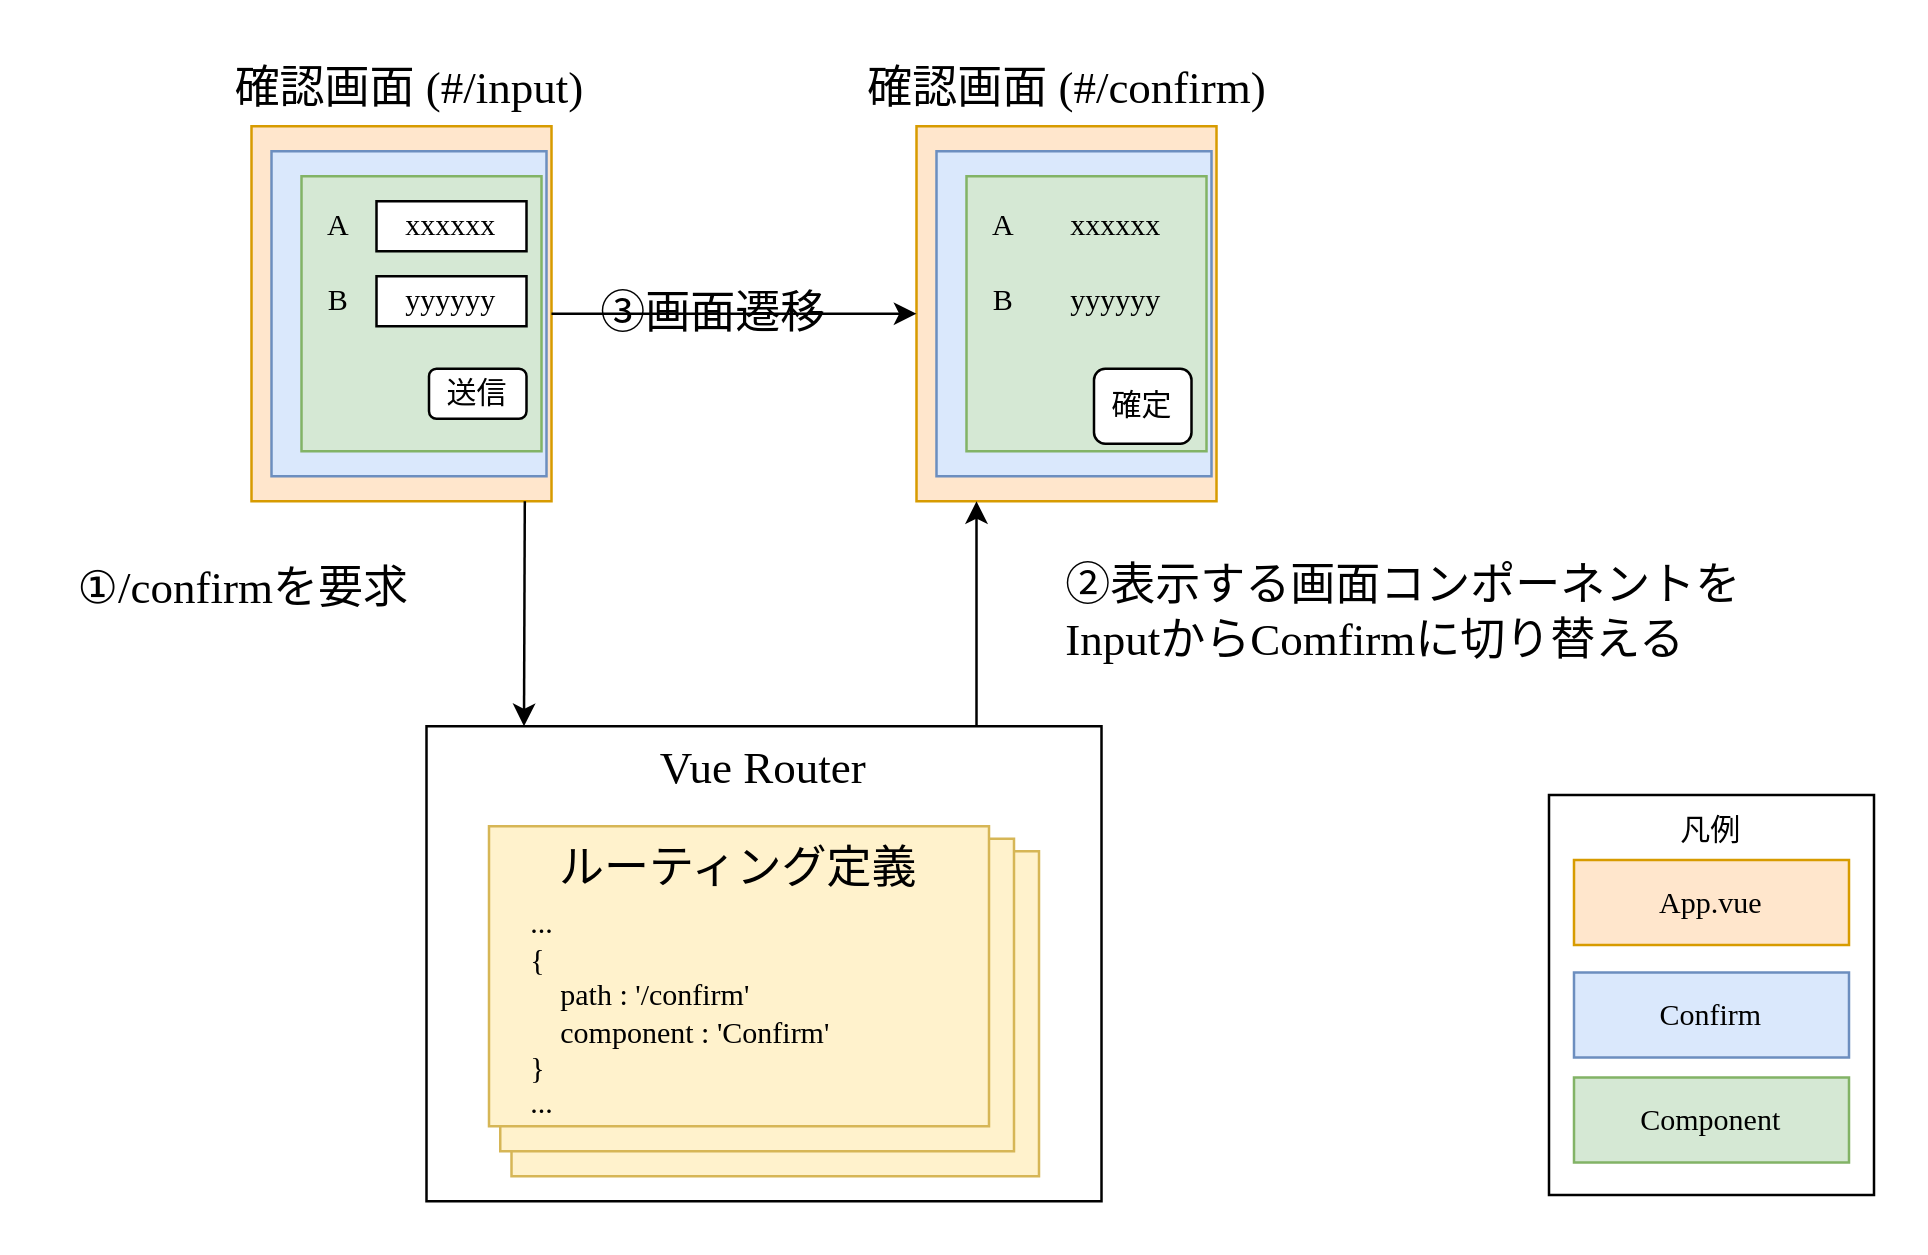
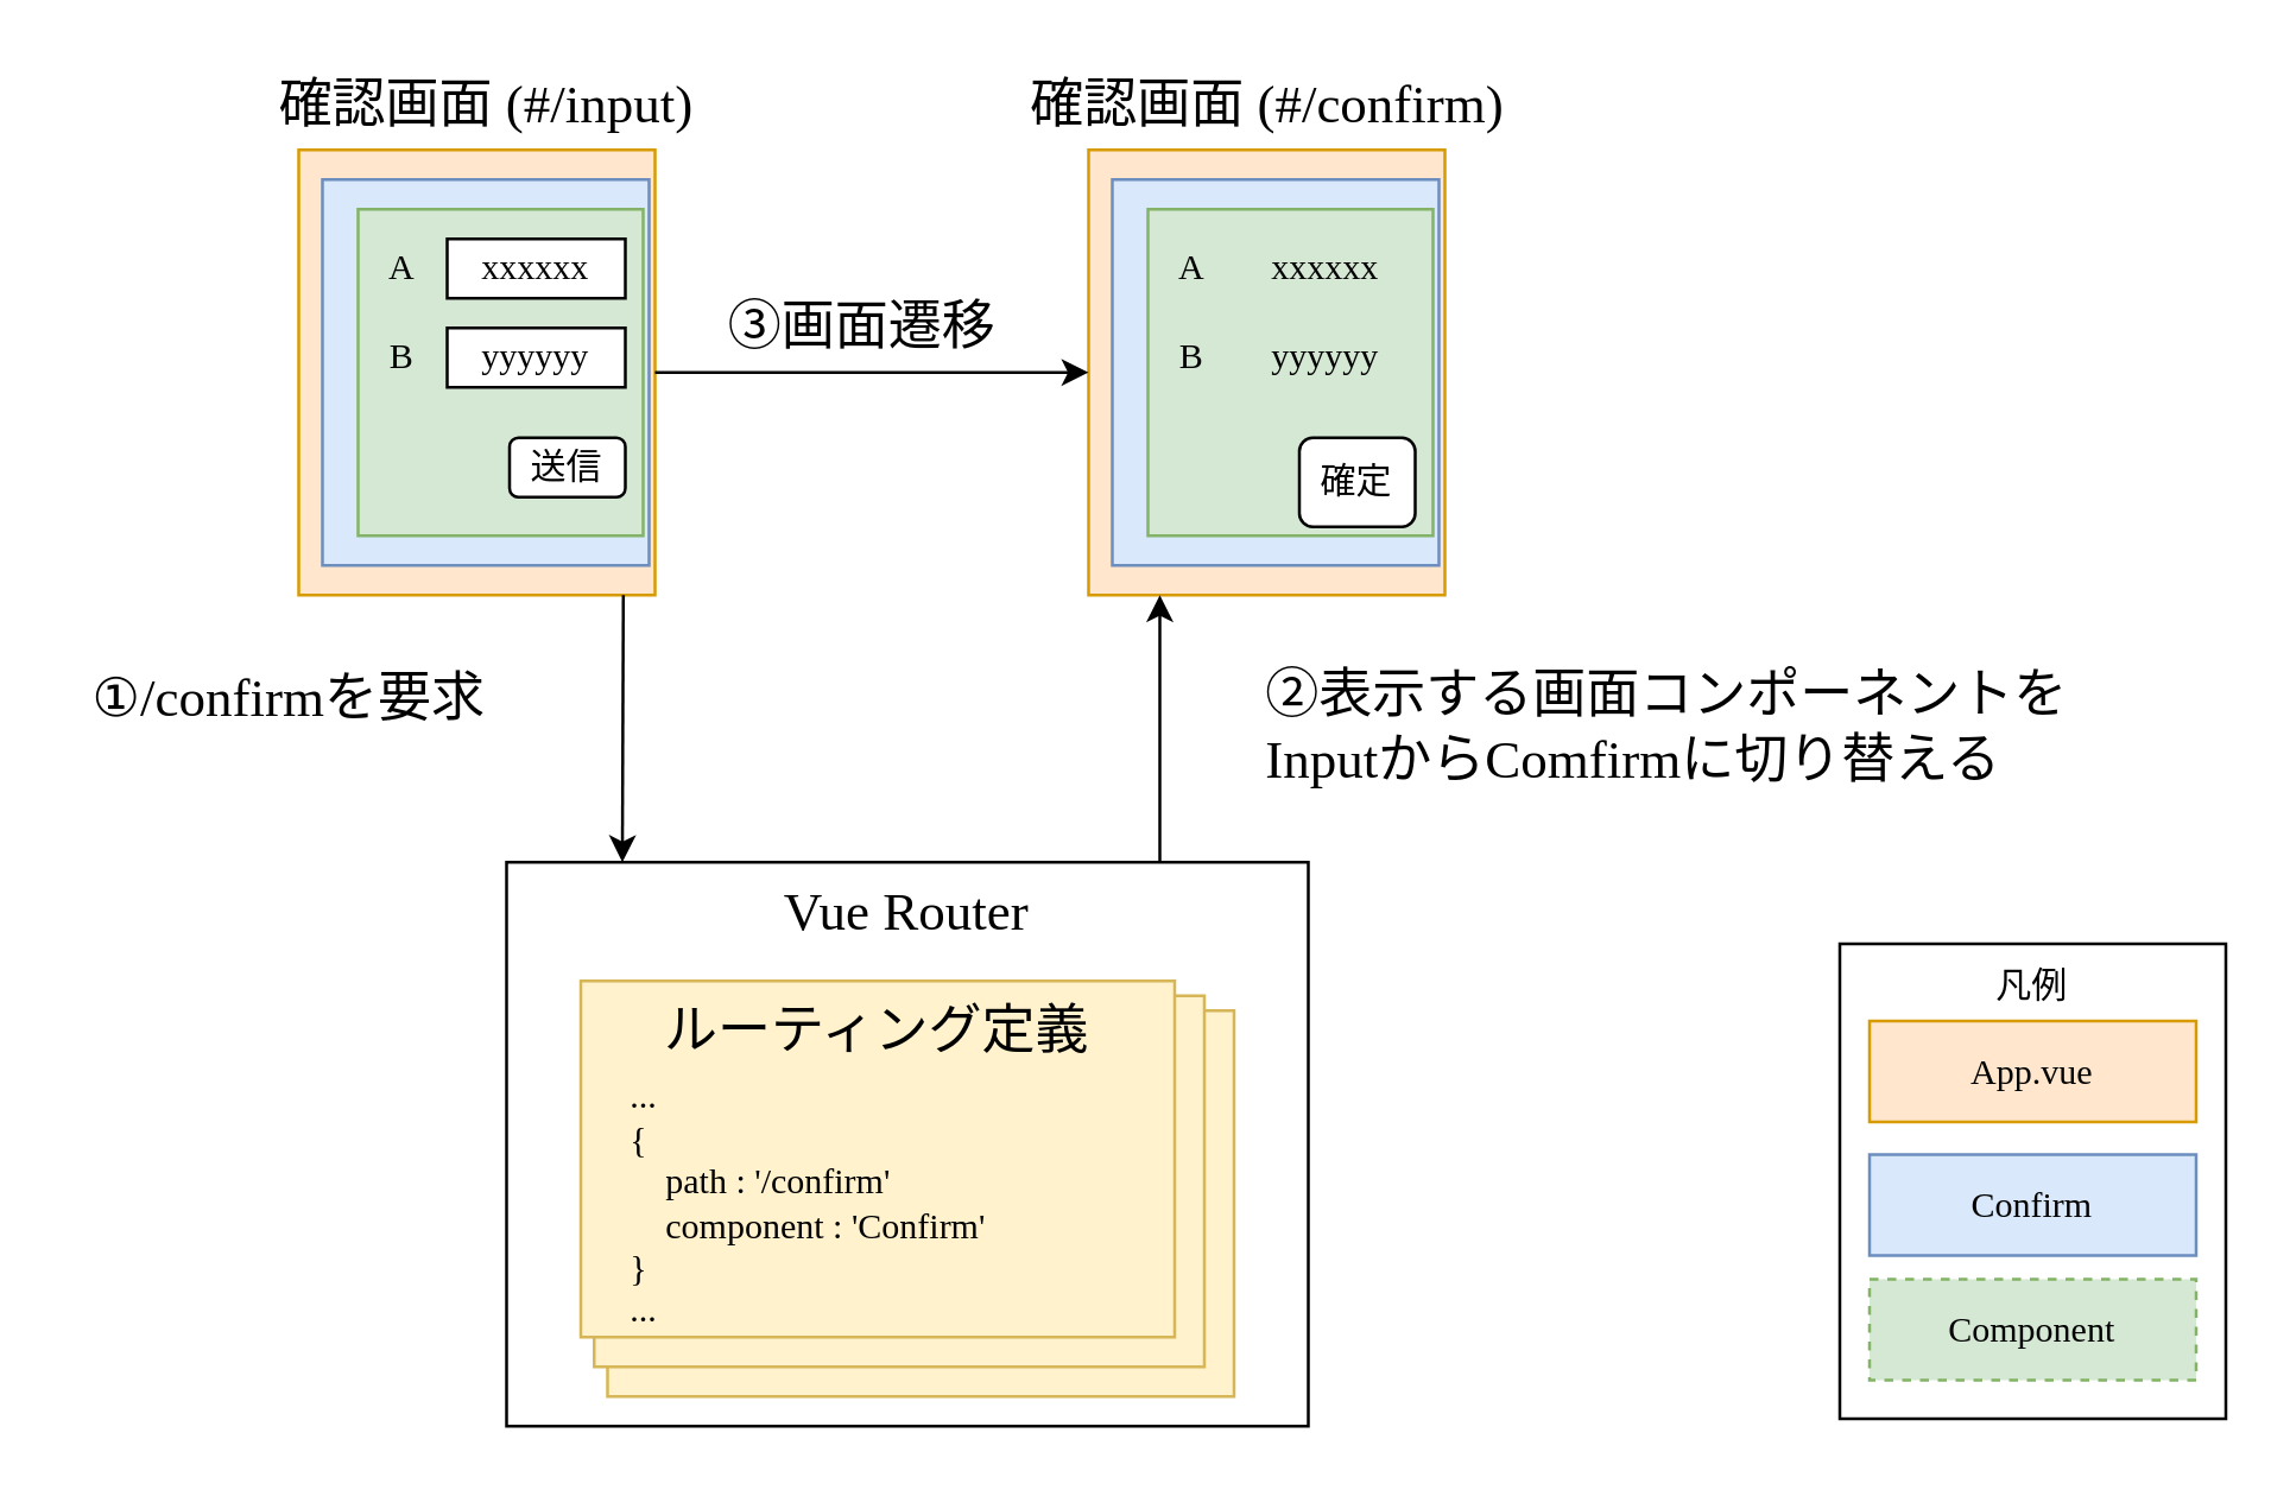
  <mxCell id="0" />
  <mxCell id="1" parent="0" />
  <mxCell id="2" value="ルーティング定義" style="rounded=0;whiteSpace=wrap;html=1;fillColor=#fff2cc;align=center;verticalAlign=top;strokeColor=#d6b656;fontFamily=Noto Sans JP;fontSource=https%3A%2F%2Ffonts.googleapis.com%2Fcss%3Ffamily%3DNoto%2BSans%2BJP;" parent="1" vertex="1"><mxGeometry x="204" y="340" width="211" height="130" as="geometry" /></mxCell>
  <mxCell id="3" value="ルーティング定義" style="rounded=0;whiteSpace=wrap;html=1;fillColor=#fff2cc;align=center;verticalAlign=top;strokeColor=#d6b656;fontFamily=Noto Sans JP;fontSource=https%3A%2F%2Ffonts.googleapis.com%2Fcss%3Ffamily%3DNoto%2BSans%2BJP;" parent="1" vertex="1"><mxGeometry x="199.5" y="335" width="205.5" height="125" as="geometry" /></mxCell>
  <mxCell id="4" value="凡例" style="rounded=0;whiteSpace=wrap;html=1;verticalAlign=top;fontFamily=Noto Sans JP;fontSource=https%3A%2F%2Ffonts.googleapis.com%2Fcss%3Ffamily%3DNoto%2BSans%2BJP;" parent="1" vertex="1"><mxGeometry x="619" y="317.5" width="130" height="160" as="geometry" /></mxCell>
  <mxCell id="5" value="App.vue" style="rounded=0;whiteSpace=wrap;html=1;fillColor=#ffe6cc;strokeColor=#d79b00;fontFamily=Noto Sans JP;fontSource=https%3A%2F%2Ffonts.googleapis.com%2Fcss%3Ffamily%3DNoto%2BSans%2BJP;" parent="1" vertex="1"><mxGeometry x="629" y="343.5" width="110" height="34" as="geometry" /></mxCell>
  <mxCell id="6" value="Confirm" style="rounded=0;whiteSpace=wrap;html=1;fillColor=#dae8fc;strokeColor=#6c8ebf;fontFamily=Noto Sans JP;fontSource=https%3A%2F%2Ffonts.googleapis.com%2Fcss%3Ffamily%3DNoto%2BSans%2BJP;" parent="1" vertex="1"><mxGeometry x="629" y="388.5" width="110" height="34" as="geometry" /></mxCell>
- <mxCell id="7" value="Component" style="rounded=0;whiteSpace=wrap;html=1;fillColor=#d5e8d4;strokeColor=#82b366;fontFamily=Noto Sans JP;fontSource=https%3A%2F%2Ffonts.googleapis.com%2Fcss%3Ffamily%3DNoto%2BSans%2BJP;" parent="1" vertex="1"><mxGeometry x="629" y="430.5" width="110" height="34" as="geometry" /></mxCell>
+ <mxCell id="7" value="Component" style="rounded=0;whiteSpace=wrap;html=1;fillColor=#d5e8d4;strokeColor=#82b366;fontFamily=Noto Sans JP;fontSource=https%3A%2F%2Ffonts.googleapis.com%2Fcss%3Ffamily%3DNoto%2BSans%2BJP;dashed=1;" parent="1" vertex="1"><mxGeometry x="629" y="430.5" width="110" height="34" as="geometry" /></mxCell>
  <mxCell id="8" value="" style="rounded=0;whiteSpace=wrap;html=1;fillColor=#ffe6cc;strokeColor=#d79b00;fontFamily=Noto Sans JP;fontSource=https%3A%2F%2Ffonts.googleapis.com%2Fcss%3Ffamily%3DNoto%2BSans%2BJP;" parent="1" vertex="1"><mxGeometry x="100" y="50" width="120" height="150" as="geometry" /></mxCell>
  <mxCell id="9" value="" style="rounded=0;whiteSpace=wrap;html=1;fillColor=#dae8fc;strokeColor=#6c8ebf;fontFamily=Noto Sans JP;fontSource=https%3A%2F%2Ffonts.googleapis.com%2Fcss%3Ffamily%3DNoto%2BSans%2BJP;" parent="1" vertex="1"><mxGeometry x="108" y="60" width="110" height="130" as="geometry" /></mxCell>
  <mxCell id="10" value="" style="rounded=0;whiteSpace=wrap;html=1;fillColor=#d5e8d4;strokeColor=#82b366;fontFamily=Noto Sans JP;fontSource=https%3A%2F%2Ffonts.googleapis.com%2Fcss%3Ffamily%3DNoto%2BSans%2BJP;" parent="1" vertex="1"><mxGeometry x="120" y="70" width="96" height="110" as="geometry" /></mxCell>
  <mxCell id="11" value="xxxxxx" style="rounded=0;whiteSpace=wrap;html=1;fontFamily=Noto Sans JP;fontSource=https%3A%2F%2Ffonts.googleapis.com%2Fcss%3Ffamily%3DNoto%2BSans%2BJP;" parent="1" vertex="1"><mxGeometry x="150" y="80" width="60" height="20" as="geometry" /></mxCell>
  <mxCell id="12" value="A" style="text;html=1;strokeColor=none;fillColor=none;align=center;verticalAlign=middle;whiteSpace=wrap;rounded=0;fontFamily=Noto Sans JP;fontSource=https%3A%2F%2Ffonts.googleapis.com%2Fcss%3Ffamily%3DNoto%2BSans%2BJP;" parent="1" vertex="1"><mxGeometry x="125" y="80" width="20" height="20" as="geometry" /></mxCell>
  <mxCell id="13" value="yyyyyy" style="rounded=0;whiteSpace=wrap;html=1;fontFamily=Noto Sans JP;fontSource=https%3A%2F%2Ffonts.googleapis.com%2Fcss%3Ffamily%3DNoto%2BSans%2BJP;" parent="1" vertex="1"><mxGeometry x="150" y="110" width="60" height="20" as="geometry" /></mxCell>
  <mxCell id="14" value="B" style="text;html=1;strokeColor=none;fillColor=none;align=center;verticalAlign=middle;whiteSpace=wrap;rounded=0;fontFamily=Noto Sans JP;fontSource=https%3A%2F%2Ffonts.googleapis.com%2Fcss%3Ffamily%3DNoto%2BSans%2BJP;" parent="1" vertex="1"><mxGeometry x="125" y="110" width="20" height="20" as="geometry" /></mxCell>
  <mxCell id="15" value="送信" style="rounded=1;whiteSpace=wrap;html=1;fontFamily=Noto Sans JP;fontSource=https%3A%2F%2Ffonts.googleapis.com%2Fcss%3Ffamily%3DNoto%2BSans%2BJP;" parent="1" vertex="1"><mxGeometry x="171" y="147" width="39" height="20" as="geometry" /></mxCell>
  <mxCell id="16" value="" style="rounded=0;whiteSpace=wrap;html=1;fillColor=#ffe6cc;strokeColor=#d79b00;fontFamily=Noto Sans JP;fontSource=https%3A%2F%2Ffonts.googleapis.com%2Fcss%3Ffamily%3DNoto%2BSans%2BJP;" parent="1" vertex="1"><mxGeometry x="366" y="50" width="120" height="150" as="geometry" /></mxCell>
  <mxCell id="17" value="" style="rounded=0;whiteSpace=wrap;html=1;fillColor=#dae8fc;strokeColor=#6c8ebf;fontFamily=Noto Sans JP;fontSource=https%3A%2F%2Ffonts.googleapis.com%2Fcss%3Ffamily%3DNoto%2BSans%2BJP;" parent="1" vertex="1"><mxGeometry x="374" y="60" width="110" height="130" as="geometry" /></mxCell>
  <mxCell id="18" value="" style="rounded=0;whiteSpace=wrap;html=1;fillColor=#d5e8d4;strokeColor=#82b366;fontFamily=Noto Sans JP;fontSource=https%3A%2F%2Ffonts.googleapis.com%2Fcss%3Ffamily%3DNoto%2BSans%2BJP;" parent="1" vertex="1"><mxGeometry x="386" y="70" width="96" height="110" as="geometry" /></mxCell>
  <mxCell id="19" value="xxxxxx" style="rounded=0;whiteSpace=wrap;html=1;fillColor=none;strokeColor=none;fontFamily=Noto Sans JP;fontSource=https%3A%2F%2Ffonts.googleapis.com%2Fcss%3Ffamily%3DNoto%2BSans%2BJP;" parent="1" vertex="1"><mxGeometry x="416" y="80" width="60" height="20" as="geometry" /></mxCell>
  <mxCell id="20" value="A" style="text;html=1;strokeColor=none;fillColor=none;align=center;verticalAlign=middle;whiteSpace=wrap;rounded=0;fontFamily=Noto Sans JP;fontSource=https%3A%2F%2Ffonts.googleapis.com%2Fcss%3Ffamily%3DNoto%2BSans%2BJP;" parent="1" vertex="1"><mxGeometry x="391" y="80" width="20" height="20" as="geometry" /></mxCell>
  <mxCell id="21" value="yyyyyy" style="rounded=0;whiteSpace=wrap;html=1;fillColor=none;strokeColor=none;fontFamily=Noto Sans JP;fontSource=https%3A%2F%2Ffonts.googleapis.com%2Fcss%3Ffamily%3DNoto%2BSans%2BJP;" parent="1" vertex="1"><mxGeometry x="416" y="110" width="60" height="20" as="geometry" /></mxCell>
  <mxCell id="22" value="B" style="text;html=1;strokeColor=none;fillColor=none;align=center;verticalAlign=middle;whiteSpace=wrap;rounded=0;fontFamily=Noto Sans JP;fontSource=https%3A%2F%2Ffonts.googleapis.com%2Fcss%3Ffamily%3DNoto%2BSans%2BJP;" parent="1" vertex="1"><mxGeometry x="391" y="110" width="20" height="20" as="geometry" /></mxCell>
  <mxCell id="23" value="確定" style="rounded=1;whiteSpace=wrap;html=1;fontFamily=Noto Sans JP;fontSource=https%3A%2F%2Ffonts.googleapis.com%2Fcss%3Ffamily%3DNoto%2BSans%2BJP;" parent="1" vertex="1"><mxGeometry x="437" y="147" width="39" height="30" as="geometry" /></mxCell>
  <mxCell id="24" value="Vue Router" style="rounded=0;whiteSpace=wrap;html=1;fillColor=none;verticalAlign=top;fontSize=18;fontFamily=Noto Sans JP;fontSource=https%3A%2F%2Ffonts.googleapis.com%2Fcss%3Ffamily%3DNoto%2BSans%2BJP;" parent="1" vertex="1"><mxGeometry x="170" y="290" width="270" height="190" as="geometry" /></mxCell>
  <mxCell id="25" value="ルーティング定義" style="rounded=0;whiteSpace=wrap;html=1;fillColor=#fff2cc;align=center;verticalAlign=top;strokeColor=#d6b656;fontSize=18;fontFamily=Noto Sans JP;fontSource=https%3A%2F%2Ffonts.googleapis.com%2Fcss%3Ffamily%3DNoto%2BSans%2BJP;" parent="1" vertex="1"><mxGeometry x="195" y="330" width="200" height="120" as="geometry" /></mxCell>
  <mxCell id="26" value="...&lt;br&gt;{&lt;br&gt;&amp;nbsp; &amp;nbsp; path : '/confirm'&lt;br&gt;&amp;nbsp; &amp;nbsp; component : 'Confirm'&lt;br&gt;}&lt;br&gt;..." style="text;html=1;strokeColor=none;fillColor=none;align=left;verticalAlign=middle;whiteSpace=wrap;rounded=0;fontFamily=Noto Sans JP;fontSource=https%3A%2F%2Ffonts.googleapis.com%2Fcss%3Ffamily%3DNoto%2BSans%2BJP;" parent="1" vertex="1"><mxGeometry x="210" y="355" width="159" height="100" as="geometry" /></mxCell>
  <mxCell id="27" value="" style="endArrow=classic;html=1;exitX=0.911;exitY=1;exitDx=0;exitDy=0;exitPerimeter=0;fontFamily=Noto Sans JP;fontSource=https%3A%2F%2Ffonts.googleapis.com%2Fcss%3Ffamily%3DNoto%2BSans%2BJP;" parent="1" source="8" edge="1"><mxGeometry width="50" height="50" relative="1" as="geometry"><mxPoint x="260" y="330" as="sourcePoint" /><mxPoint x="209" y="290" as="targetPoint" /></mxGeometry></mxCell>
  <mxCell id="28" value="" style="endArrow=classic;html=1;entryX=0.25;entryY=1;entryDx=0;entryDy=0;fontFamily=Noto Sans JP;fontSource=https%3A%2F%2Ffonts.googleapis.com%2Fcss%3Ffamily%3DNoto%2BSans%2BJP;" parent="1" edge="1"><mxGeometry width="50" height="50" relative="1" as="geometry"><mxPoint x="390" y="290" as="sourcePoint" /><mxPoint x="390" y="200" as="targetPoint" /></mxGeometry></mxCell>
  <mxCell id="29" value="" style="endArrow=classic;html=1;exitX=1;exitY=0.5;exitDx=0;exitDy=0;entryX=0;entryY=0.5;entryDx=0;entryDy=0;fontFamily=Noto Sans JP;fontSource=https%3A%2F%2Ffonts.googleapis.com%2Fcss%3Ffamily%3DNoto%2BSans%2BJP;" parent="1" source="8" target="16" edge="1"><mxGeometry width="50" height="50" relative="1" as="geometry"><mxPoint x="219.32" y="210" as="sourcePoint" /><mxPoint x="219.34" y="298.05" as="targetPoint" /></mxGeometry></mxCell>
  <mxCell id="30" value="①/confirmを要求" style="text;html=1;strokeColor=none;fillColor=none;align=center;verticalAlign=middle;whiteSpace=wrap;rounded=0;fontSize=18;fontFamily=Noto Sans JP;fontSource=https%3A%2F%2Ffonts.googleapis.com%2Fcss%3Ffamily%3DNoto%2BSans%2BJP;" parent="1" vertex="1"><mxGeometry x="20" y="220" width="154" height="30" as="geometry" /></mxCell>
  <mxCell id="31" value="②表示する画面コンポーネントを&lt;br style=&quot;font-size: 18px;&quot;&gt;&lt;div style=&quot;text-align: left; font-size: 18px;&quot;&gt;&lt;span style=&quot;font-size: 18px;&quot;&gt;InputからComfirmに切り替える&lt;/span&gt;&lt;/div&gt;" style="text;html=1;strokeColor=none;fillColor=none;align=center;verticalAlign=middle;whiteSpace=wrap;rounded=0;fontSize=18;fontFamily=Noto Sans JP;fontSource=https%3A%2F%2Ffonts.googleapis.com%2Fcss%3Ffamily%3DNoto%2BSans%2BJP;" parent="1" vertex="1"><mxGeometry x="416" y="230" width="290" height="30" as="geometry" /></mxCell>
  <mxCell id="32" value="確認画面 (#/input)" style="text;html=1;strokeColor=none;fillColor=none;align=center;verticalAlign=middle;whiteSpace=wrap;rounded=0;fontSize=18;fontFamily=Noto Sans JP;fontSource=https%3A%2F%2Ffonts.googleapis.com%2Fcss%3Ffamily%3DNoto%2BSans%2BJP;" parent="1" vertex="1"><mxGeometry x="80.75" y="20" width="164.5" height="30" as="geometry" /></mxCell>
  <mxCell id="33" value="確認画面 (#/confirm)" style="text;html=1;strokeColor=none;fillColor=none;align=center;verticalAlign=middle;whiteSpace=wrap;rounded=0;fontSize=18;fontFamily=Noto Sans JP;fontSource=https%3A%2F%2Ffonts.googleapis.com%2Fcss%3Ffamily%3DNoto%2BSans%2BJP;" parent="1" vertex="1"><mxGeometry x="333.69" y="20" width="184.62" height="30" as="geometry" /></mxCell>
- <mxCell id="34" value="③画面遷移" style="text;html=1;strokeColor=none;fillColor=none;align=center;verticalAlign=middle;whiteSpace=wrap;rounded=0;fontSize=18;fontFamily=Noto Sans JP;fontSource=https%3A%2F%2Ffonts.googleapis.com%2Fcss%3Ffamily%3DNoto%2BSans%2BJP;" parent="1" vertex="1"><mxGeometry x="229.5" y="110" width="110" height="30" as="geometry" /></mxCell>
+ <mxCell id="34" value="③画面遷移" style="text;html=1;strokeColor=none;fillColor=none;align=center;verticalAlign=middle;whiteSpace=wrap;rounded=0;fontSize=18;fontFamily=Noto Sans JP;fontSource=https%3A%2F%2Ffonts.googleapis.com%2Fcss%3Ffamily%3DNoto%2BSans%2BJP;" parent="1" vertex="1"><mxGeometry x="234.5" y="95" width="110" height="30" as="geometry" /></mxCell>
